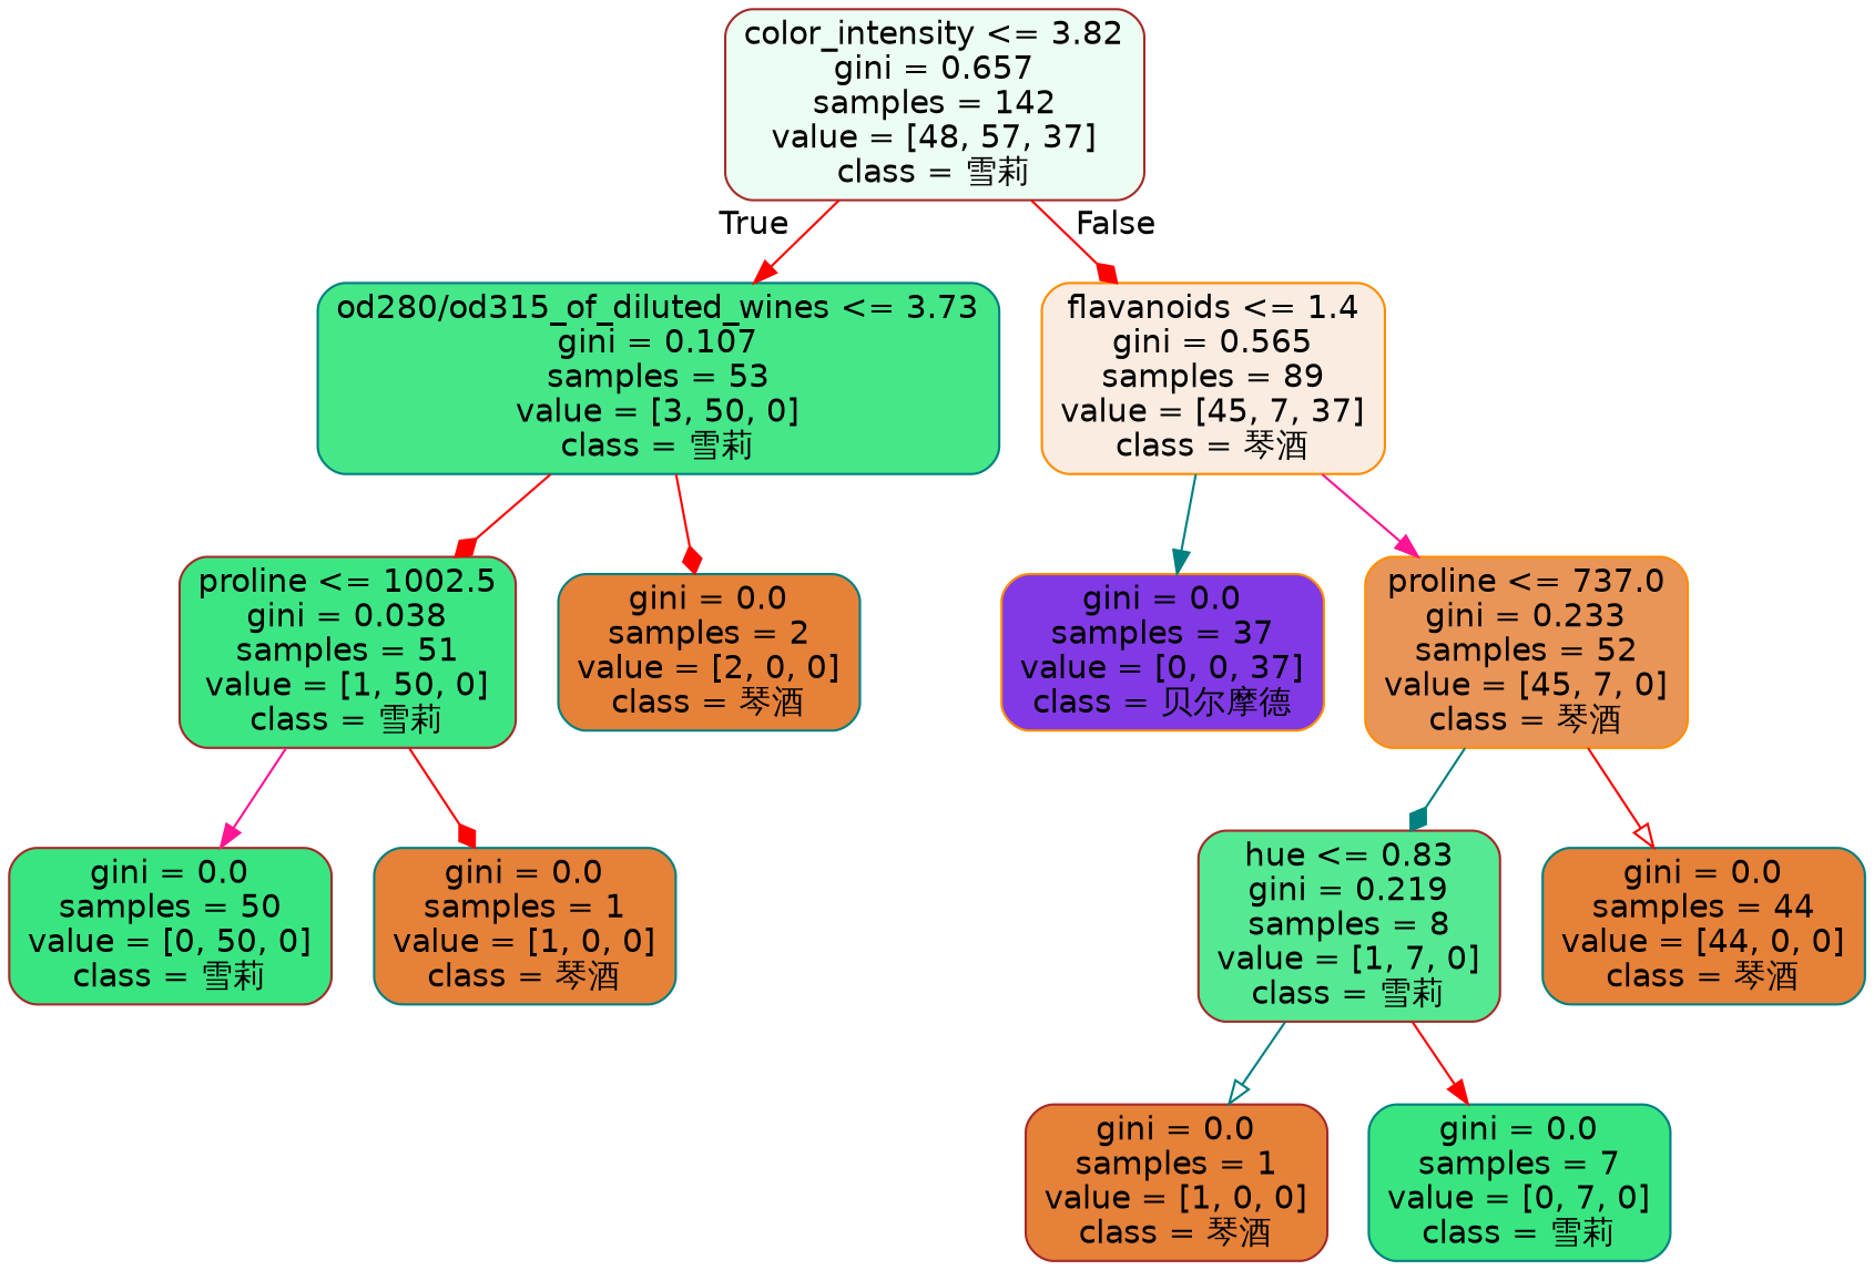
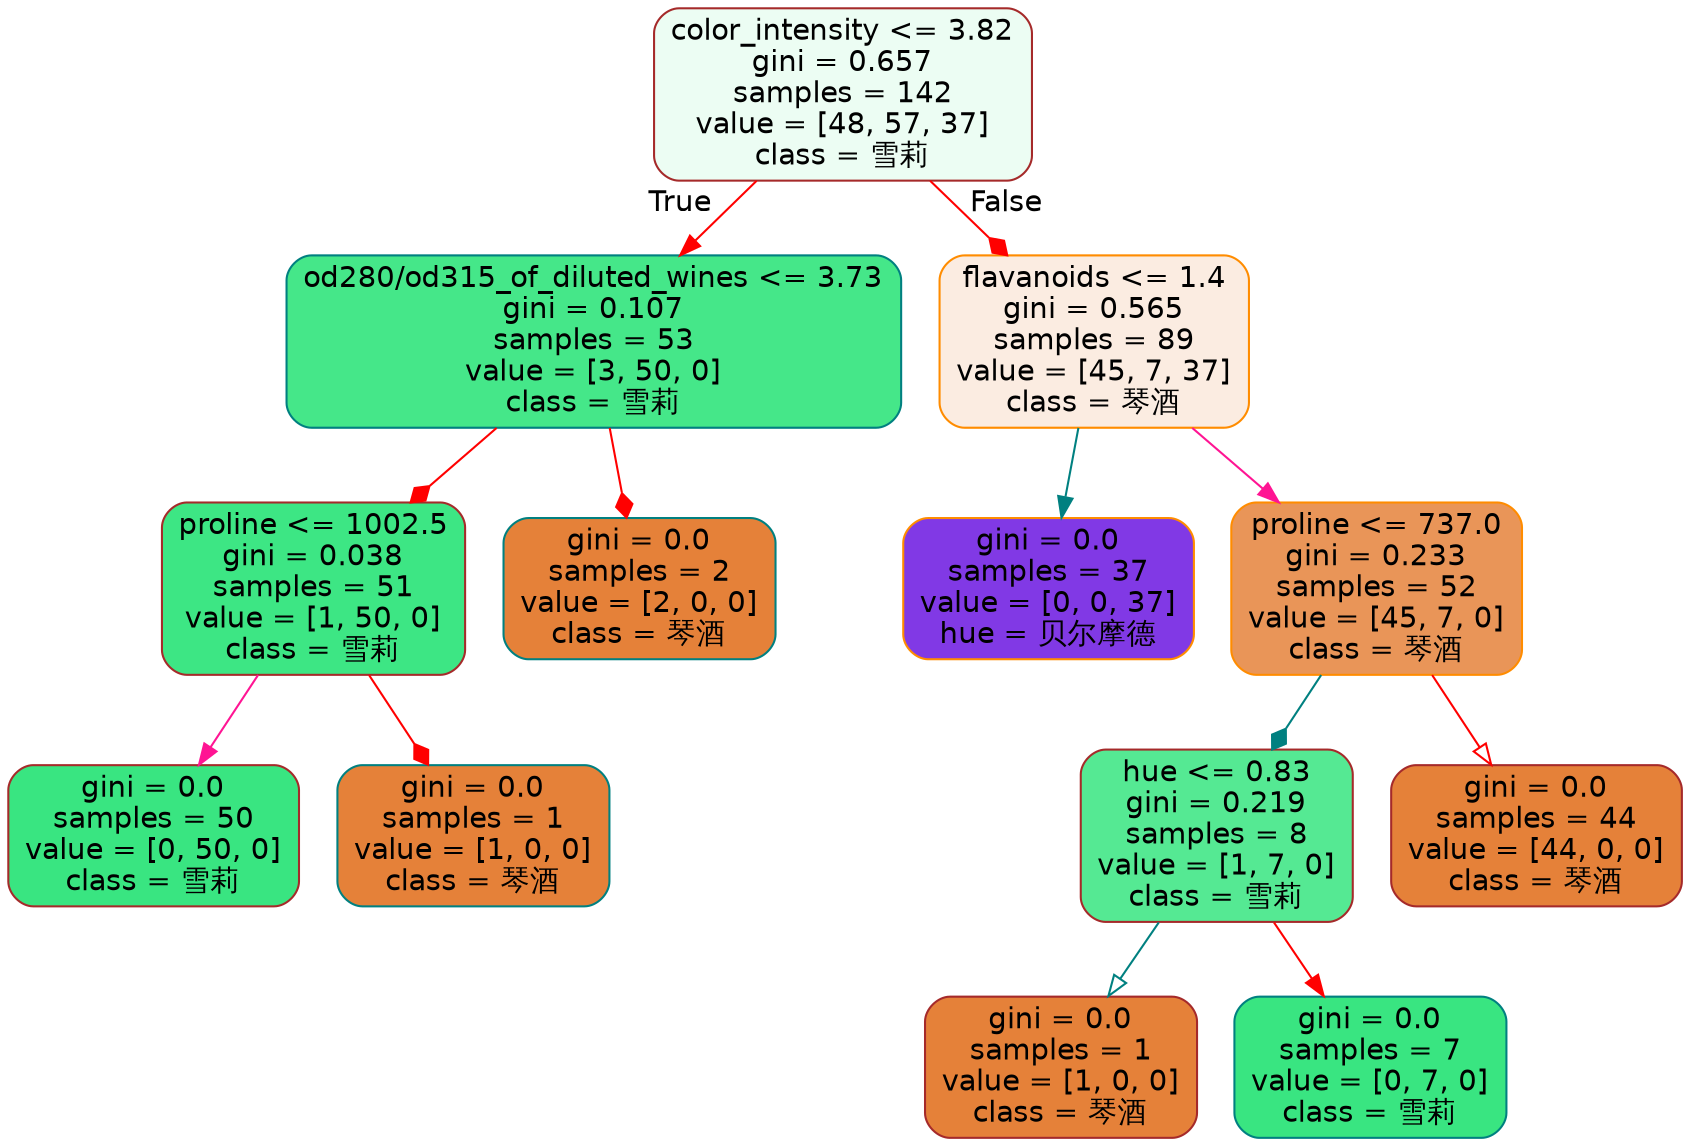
  digraph {
    node [color=brown fillcolor="#e58139" fontname=helvetica shape=box style="filled, rounded"]
    edge [arrowhead=normal color=red fontname=helvetica]
    n1 [fillcolor="#ecfdf3" label="color_intensity <= 3.82\ngini = 0.657\nsamples = 142\nvalue = [48, 57, 37]\nclass = 雪莉"]
    n2 [color=teal fillcolor="#45e789" label="od280/od315_of_diluted_wines <= 3.73\ngini = 0.107\nsamples = 53\nvalue = [3, 50, 0]\nclass = 雪莉"]
    n3 [color=darkorange fillcolor="#fbece1" label="flavanoids <= 1.4\ngini = 0.565\nsamples = 89\nvalue = [45, 7, 37]\nclass = 琴酒"]
    n4 [fillcolor="#3de684" label="proline <= 1002.5\ngini = 0.038\nsamples = 51\nvalue = [1, 50, 0]\nclass = 雪莉"]
    n5 [color=teal label="gini = 0.0\nsamples = 2\nvalue = [2, 0, 0]\nclass = 琴酒"]
-   n6 [color=darkorange fillcolor="#8139e5" label="gini = 0.0\nsamples = 37\nvalue = [0, 0, 37]\nclass = 贝尔摩德"]
+   n6 [color=darkorange fillcolor="#8139e5" label="gini = 0.0\nsamples = 37\nvalue = [0, 0, 37]\nhue = 贝尔摩德"]
    n7 [color=darkorange fillcolor="#e99558" label="proline <= 737.0\ngini = 0.233\nsamples = 52\nvalue = [45, 7, 0]\nclass = 琴酒"]
    n8 [fillcolor="#39e581" label="gini = 0.0\nsamples = 50\nvalue = [0, 50, 0]\nclass = 雪莉"]
    n9 [color=teal label="gini = 0.0\nsamples = 1\nvalue = [1, 0, 0]\nclass = 琴酒"]
    n10 [fillcolor="#55e993" label="hue <= 0.83\ngini = 0.219\nsamples = 8\nvalue = [1, 7, 0]\nclass = 雪莉"]
-   n11 [color=teal label="gini = 0.0\nsamples = 44\nvalue = [44, 0, 0]\nclass = 琴酒"]
+   n11 [label="gini = 0.0\nsamples = 44\nvalue = [44, 0, 0]\nclass = 琴酒"]
    n12 [label="gini = 0.0\nsamples = 1\nvalue = [1, 0, 0]\nclass = 琴酒"]
    n13 [color=teal fillcolor="#39e581" label="gini = 0.0\nsamples = 7\nvalue = [0, 7, 0]\nclass = 雪莉"]
    n1 -> n2 [headlabel=True labelangle=45 labeldistance=2.5]
    n1 -> n3 [arrowhead=diamond headlabel=False labelangle=-45 labeldistance=2.5]
    n2 -> n4 [arrowhead=diamond]
    n2 -> n5 [arrowhead=diamond]
    n3 -> n6 [color=teal]
    n3 -> n7 [color=deeppink]
    n4 -> n8 [color=deeppink]
    n4 -> n9 [arrowhead=diamond]
    n7 -> n10 [arrowhead=diamond color=teal]
    n7 -> n11 [arrowhead=onormal]
    n10 -> n12 [arrowhead=onormal color=teal]
    n10 -> n13
  }
